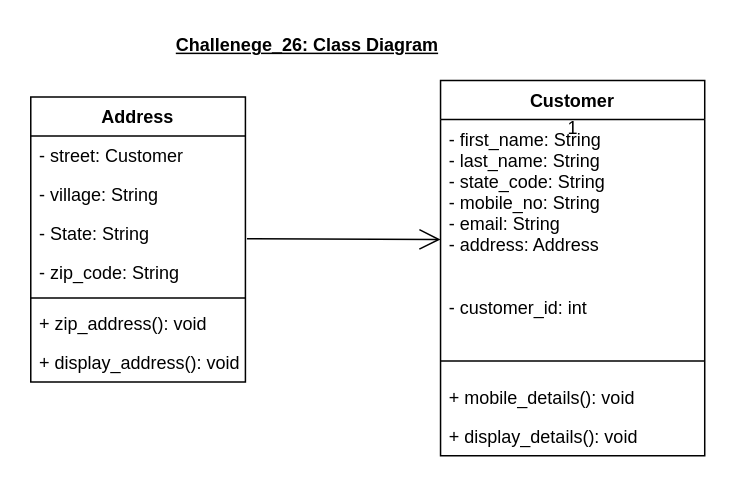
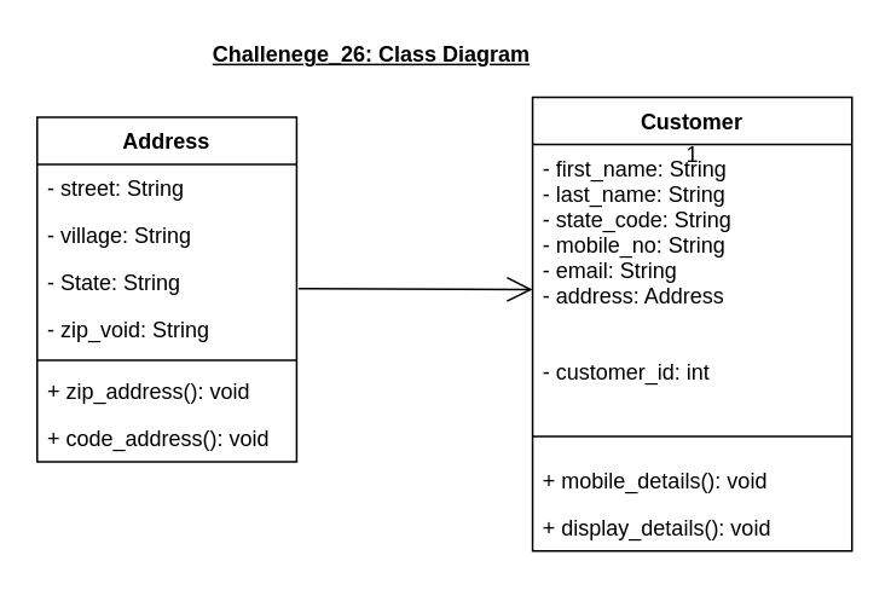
  <mxCell id="0" />
  <mxCell id="1" parent="0" />
  <mxCell id="2" value="Customer" style="swimlane;fontStyle=1;align=center;verticalAlign=top;childLayout=stackLayout;horizontal=1;startSize=26;horizontalStack=0;resizeParent=1;resizeParentMax=0;resizeLast=0;collapsible=1;marginBottom=0;" vertex="1" parent="1"><mxGeometry x="293" y="53" width="176" height="250" as="geometry" /></mxCell>
  <mxCell id="3" value="- first_name: String&#10;- last_name: String&#10;- state_code: String&#10;- mobile_no: String&#10;- email: String&#10;- address: Address&#10;&#10;&#10;- customer_id: int&#10;" style="text;strokeColor=none;fillColor=none;align=left;verticalAlign=top;spacingLeft=4;spacingRight=4;overflow=hidden;rotatable=0;points=[[0,0.5],[1,0.5]];portConstraint=eastwest;" vertex="1" parent="2"><mxGeometry y="26" width="176" height="150" as="geometry" /></mxCell>
  <mxCell id="4" value="" style="line;strokeWidth=1;fillColor=none;align=left;verticalAlign=middle;spacingTop=-1;spacingLeft=3;spacingRight=3;rotatable=0;labelPosition=right;points=[];portConstraint=eastwest;" vertex="1" parent="2"><mxGeometry y="176" width="176" height="22" as="geometry" /></mxCell>
  <mxCell id="5" value="+ mobile_details(): void" style="text;strokeColor=none;fillColor=none;align=left;verticalAlign=top;spacingLeft=4;spacingRight=4;overflow=hidden;rotatable=0;points=[[0,0.5],[1,0.5]];portConstraint=eastwest;" vertex="1" parent="2"><mxGeometry y="198" width="176" height="26" as="geometry" /></mxCell>
  <mxCell id="6" value="+ display_details(): void" style="text;strokeColor=none;fillColor=none;align=left;verticalAlign=top;spacingLeft=4;spacingRight=4;overflow=hidden;rotatable=0;points=[[0,0.5],[1,0.5]];portConstraint=eastwest;" vertex="1" parent="2"><mxGeometry y="224" width="176" height="26" as="geometry" /></mxCell>
  <mxCell id="7" value="1" style="text;html=1;align=center;verticalAlign=middle;resizable=0;points=[];autosize=1;" vertex="1" parent="1"><mxGeometry x="370" y="74" width="22" height="22" as="geometry" /></mxCell>
  <mxCell id="8" value="Address" style="swimlane;fontStyle=1;align=center;verticalAlign=top;childLayout=stackLayout;horizontal=1;startSize=26;horizontalStack=0;resizeParent=1;resizeParentMax=0;resizeLast=0;collapsible=1;marginBottom=0;gradientColor=none;" vertex="1" parent="1"><mxGeometry x="20" y="64" width="143" height="190" as="geometry" /></mxCell>
- <mxCell id="9" value="- street: Customer" style="text;strokeColor=none;fillColor=none;align=left;verticalAlign=top;spacingLeft=4;spacingRight=4;overflow=hidden;rotatable=0;points=[[0,0.5],[1,0.5]];portConstraint=eastwest;" vertex="1" parent="8"><mxGeometry y="26" width="143" height="26" as="geometry" /></mxCell>
+ <mxCell id="9" value="- street: String" style="text;strokeColor=none;fillColor=none;align=left;verticalAlign=top;spacingLeft=4;spacingRight=4;overflow=hidden;rotatable=0;points=[[0,0.5],[1,0.5]];portConstraint=eastwest;" vertex="1" parent="8"><mxGeometry y="26" width="143" height="26" as="geometry" /></mxCell>
  <mxCell id="10" value="- village: String" style="text;strokeColor=none;fillColor=none;align=left;verticalAlign=top;spacingLeft=4;spacingRight=4;overflow=hidden;rotatable=0;points=[[0,0.5],[1,0.5]];portConstraint=eastwest;" vertex="1" parent="8"><mxGeometry y="52" width="143" height="26" as="geometry" /></mxCell>
  <mxCell id="11" value="- State: String" style="text;strokeColor=none;fillColor=none;align=left;verticalAlign=top;spacingLeft=4;spacingRight=4;overflow=hidden;rotatable=0;points=[[0,0.5],[1,0.5]];portConstraint=eastwest;" vertex="1" parent="8"><mxGeometry y="78" width="143" height="26" as="geometry" /></mxCell>
- <mxCell id="12" value="- zip_code: String" style="text;strokeColor=none;fillColor=none;align=left;verticalAlign=top;spacingLeft=4;spacingRight=4;overflow=hidden;rotatable=0;points=[[0,0.5],[1,0.5]];portConstraint=eastwest;" vertex="1" parent="8"><mxGeometry y="104" width="143" height="26" as="geometry" /></mxCell>
+ <mxCell id="12" value="- zip_void: String" style="text;strokeColor=none;fillColor=none;align=left;verticalAlign=top;spacingLeft=4;spacingRight=4;overflow=hidden;rotatable=0;points=[[0,0.5],[1,0.5]];portConstraint=eastwest;" vertex="1" parent="8"><mxGeometry y="104" width="143" height="26" as="geometry" /></mxCell>
  <mxCell id="13" value="" style="line;strokeWidth=1;fillColor=none;align=left;verticalAlign=middle;spacingTop=-1;spacingLeft=3;spacingRight=3;rotatable=0;labelPosition=right;points=[];portConstraint=eastwest;" vertex="1" parent="8"><mxGeometry y="130" width="143" height="8" as="geometry" /></mxCell>
  <mxCell id="14" value="+ zip_address(): void" style="text;strokeColor=none;fillColor=none;align=left;verticalAlign=top;spacingLeft=4;spacingRight=4;overflow=hidden;rotatable=0;points=[[0,0.5],[1,0.5]];portConstraint=eastwest;" vertex="1" parent="8"><mxGeometry y="138" width="143" height="26" as="geometry" /></mxCell>
- <mxCell id="15" value="+ display_address(): void" style="text;strokeColor=none;fillColor=none;align=left;verticalAlign=top;spacingLeft=4;spacingRight=4;overflow=hidden;rotatable=0;points=[[0,0.5],[1,0.5]];portConstraint=eastwest;" vertex="1" parent="8"><mxGeometry y="164" width="143" height="26" as="geometry" /></mxCell>
+ <mxCell id="15" value="+ code_address(): void" style="text;strokeColor=none;fillColor=none;align=left;verticalAlign=top;spacingLeft=4;spacingRight=4;overflow=hidden;rotatable=0;points=[[0,0.5],[1,0.5]];portConstraint=eastwest;" vertex="1" parent="8"><mxGeometry y="164" width="143" height="26" as="geometry" /></mxCell>
  <mxCell id="16" value="" style="endArrow=open;endFill=1;endSize=12;html=1;" edge="1" parent="1"><mxGeometry width="160" relative="1" as="geometry"><mxPoint x="164" y="158.5" as="sourcePoint" /><mxPoint x="293" y="159" as="targetPoint" /></mxGeometry></mxCell>
  <mxCell id="17" value="&lt;b&gt;&lt;u&gt;Challenege_26: Class Diagram&lt;/u&gt;&lt;/b&gt;" style="text;html=1;align=center;verticalAlign=middle;resizable=0;points=[];autosize=1;" vertex="1" parent="1"><mxGeometry x="109" y="20" width="190" height="20" as="geometry" /></mxCell>
